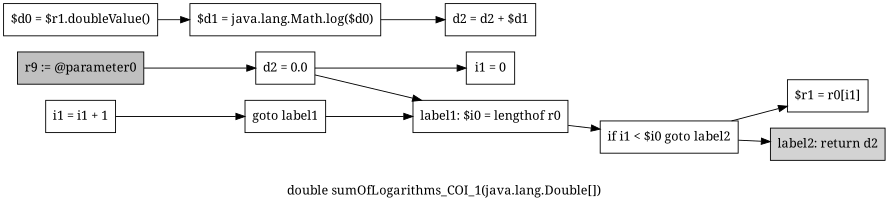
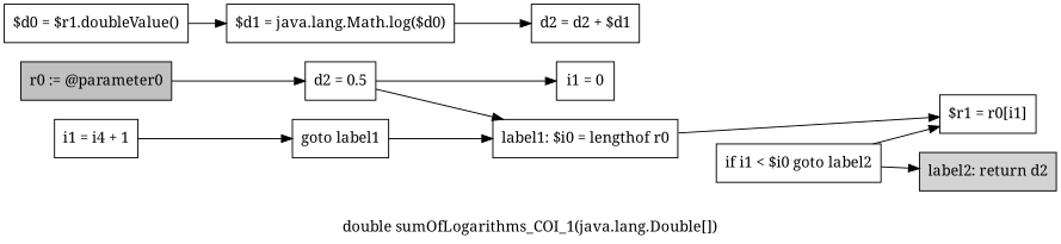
  digraph {
    fontname="Noto Serif"
    label="double sumOfLogarithms_COI_1(java.lang.Double[])"
    rankdir=LR
    node [fontname="Noto Serif" shape=box]
    edge [fontname="Noto Serif"]
-   n1 [fillcolor=gray label="r9 := @parameter0" style=filled]
-   n2 [label="d2 = 0.0"]
+   n1 [fillcolor=gray label="r0 := @parameter0" style=filled]
+   n2 [label="d2 = 0.5"]
    n3 [label="i1 = 0"]
    n4 [label="label1: $i0 = lengthof r0"]
    n5 [label="if i1 < $i0 goto label2"]
    n6 [label="$r1 = r0[i1]"]
    n7 [fillcolor=lightgray label="label2: return d2" style=filled]
    n8 [label="$d0 = $r1.doubleValue()"]
    n9 [label="$d1 = java.lang.Math.log($d0)"]
    n10 [label="d2 = d2 + $d1"]
-   n11 [label="i1 = i1 + 1"]
+   n11 [label="i1 = i4 + 1"]
    n12 [label="goto label1"]
    n1 -> n2
    n2 -> n3
    n2 -> n4
-   n4 -> n5
+   n4 -> n6
    n5 -> n6
    n5 -> n7
    n8 -> n9
    n9 -> n10
    n11 -> n12
    n12 -> n4
  }
